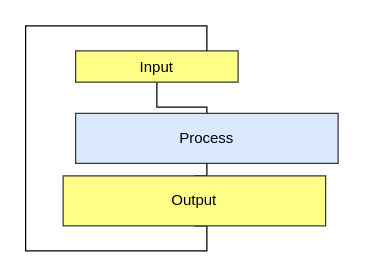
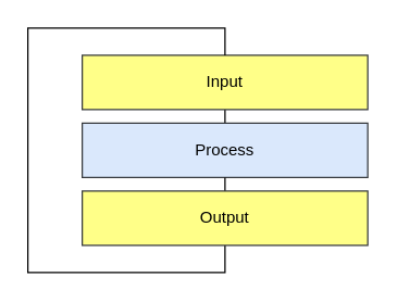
  <mxCell id="0" />
  <mxCell id="1" parent="0" />
  <mxCell id="2" style="edgeStyle=orthogonalEdgeStyle;rounded=0;html=1;exitX=0.5;exitY=1;entryX=0.5;entryY=0;startArrow=none;startFill=0;endArrow=none;endFill=0;jettySize=auto;orthogonalLoop=1;fontColor=#000000;" edge="1" parent="1" source="3" target="4"><mxGeometry relative="1" as="geometry" /></mxCell>
- <mxCell id="3" value="Input" style="rounded=0;whiteSpace=wrap;html=1;strokeColor=#36393d;fillColor=#ffff88;fontColor=#000000;" parent="1" vertex="1"><mxGeometry x="60" y="40" width="130" height="25" as="geometry" /></mxCell>
+ <mxCell id="3" value="Input" style="rounded=0;whiteSpace=wrap;html=1;strokeColor=#36393d;fillColor=#ffff88;fontColor=#000000;" parent="1" vertex="1"><mxGeometry x="60" y="40" width="210" height="40" as="geometry" /></mxCell>
  <mxCell id="4" value="Process" style="rounded=0;whiteSpace=wrap;html=1;strokeColor=#36393d;fillColor=#dae8fc;fontColor=#000000;" vertex="1" parent="1"><mxGeometry x="60" y="90" width="210" height="40" as="geometry" /></mxCell>
  <mxCell id="5" style="edgeStyle=orthogonalEdgeStyle;rounded=0;html=1;startArrow=none;startFill=0;endArrow=none;endFill=0;jettySize=auto;orthogonalLoop=1;fontColor=#000000;exitX=0.5;exitY=1;" parent="1" source="7" target="3" edge="1"><mxGeometry relative="1" as="geometry"><mxPoint x="165" y="40" as="targetPoint" /><Array as="points"><mxPoint x="165" y="200" /><mxPoint x="20" y="200" /><mxPoint x="20" y="20" /><mxPoint x="165" y="20" /></Array><mxPoint x="173" y="460" as="sourcePoint" /></mxGeometry></mxCell>
  <mxCell id="6" style="edgeStyle=orthogonalEdgeStyle;rounded=0;html=1;exitX=0.5;exitY=0;entryX=0.5;entryY=1;startArrow=none;startFill=0;endArrow=none;endFill=0;jettySize=auto;orthogonalLoop=1;fontColor=#000000;" edge="1" parent="1" source="7" target="4"><mxGeometry relative="1" as="geometry" /></mxCell>
- <mxCell id="7" value="Output" style="rounded=0;whiteSpace=wrap;html=1;strokeColor=#36393d;fillColor=#ffff88;fontColor=#000000;" vertex="1" parent="1"><mxGeometry x="50" y="140" width="210" height="40" as="geometry" /></mxCell>
+ <mxCell id="7" value="Output" style="rounded=0;whiteSpace=wrap;html=1;strokeColor=#36393d;fillColor=#ffff88;fontColor=#000000;" vertex="1" parent="1"><mxGeometry x="60" y="140" width="210" height="40" as="geometry" /></mxCell>
